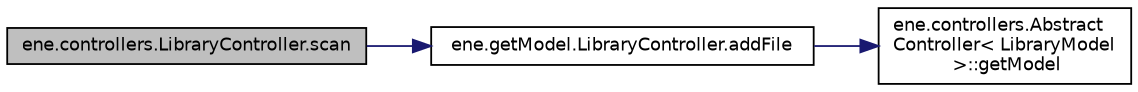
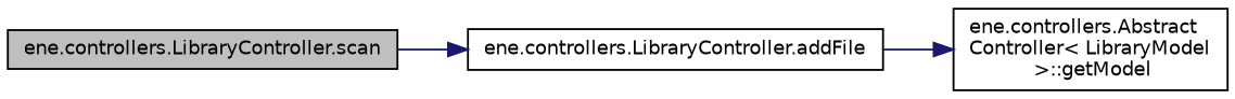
  digraph {
    rankdir=LR
    node [color=black fontname=Helvetica fontsize=10 shape=record]
    edge [color=midnightblue fontname=Helvetica fontsize=10 labelfontname=Helvetica labelfontsize=10 style=solid]
    n1 [fillcolor=grey75 fontcolor=black height=0.2 label="ene.controllers.LibraryController.scan" style=filled width=0.4]
-   n2 [height=0.2 label="ene.getModel.LibraryController.addFile" width=0.4]
+   n2 [height=0.2 label="ene.controllers.LibraryController.addFile" width=0.4]
    n3 [height=0.2 label="ene.controllers.Abstract\lController\< LibraryModel\l \>::getModel" width=0.4]
    n1 -> n2
    n2 -> n3
  }
